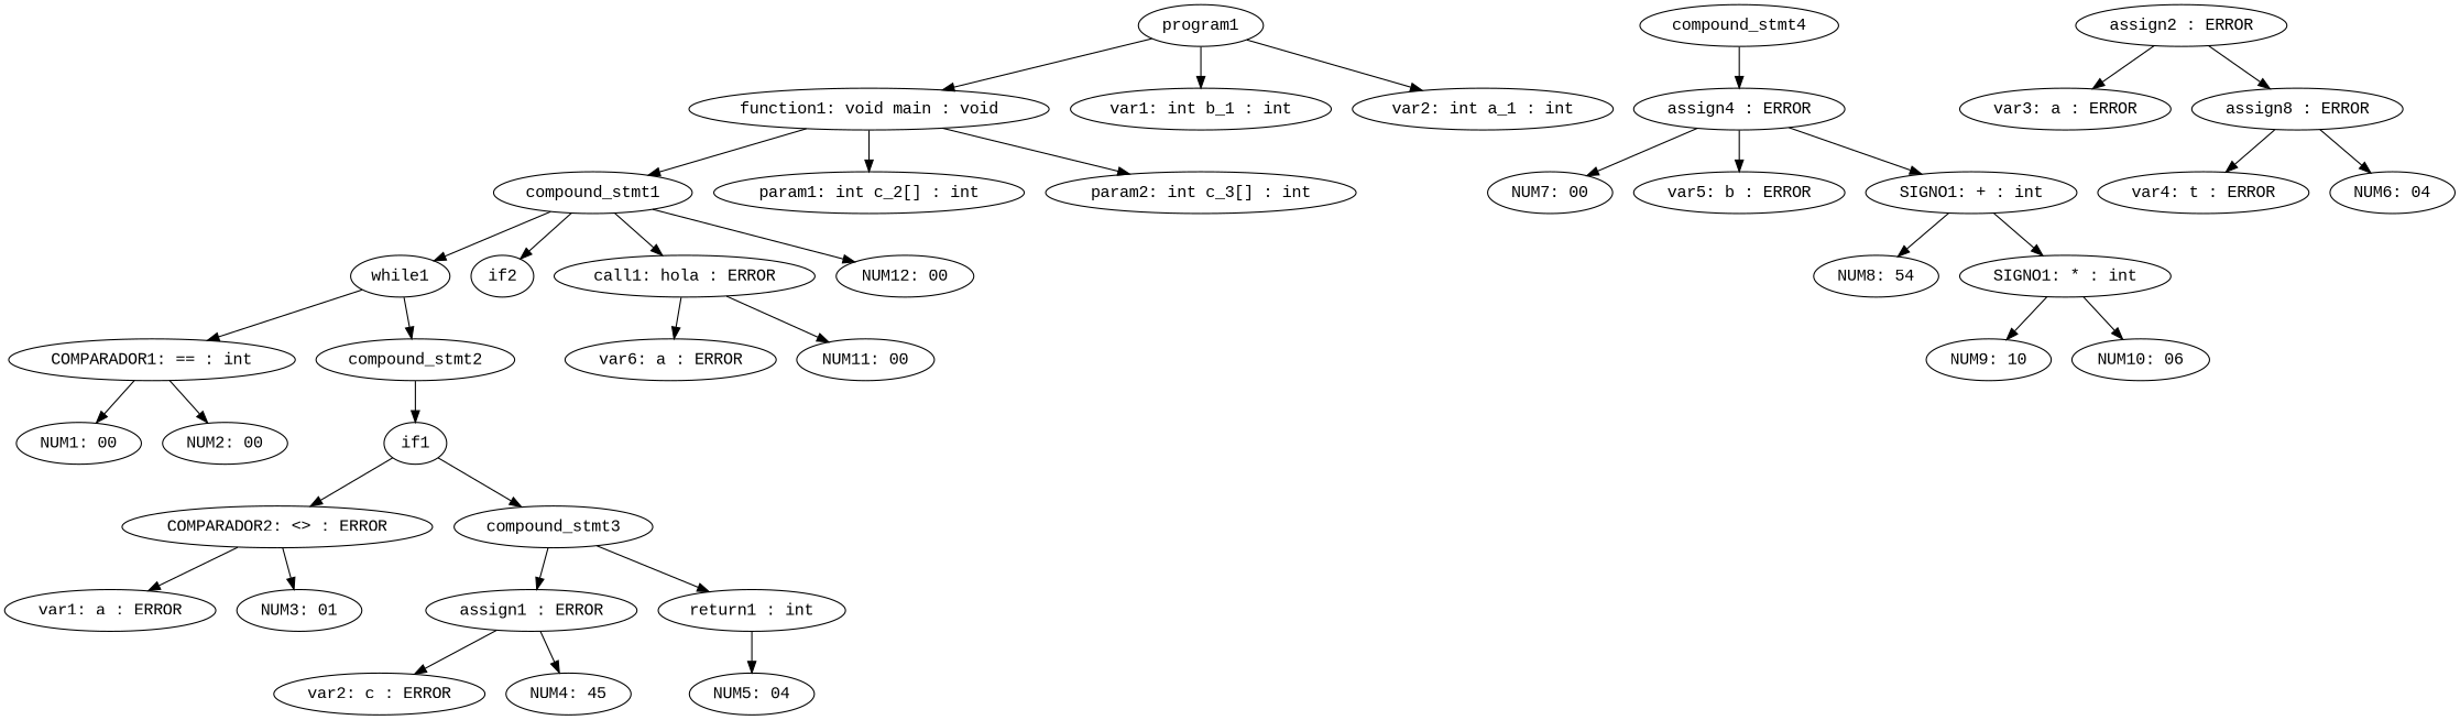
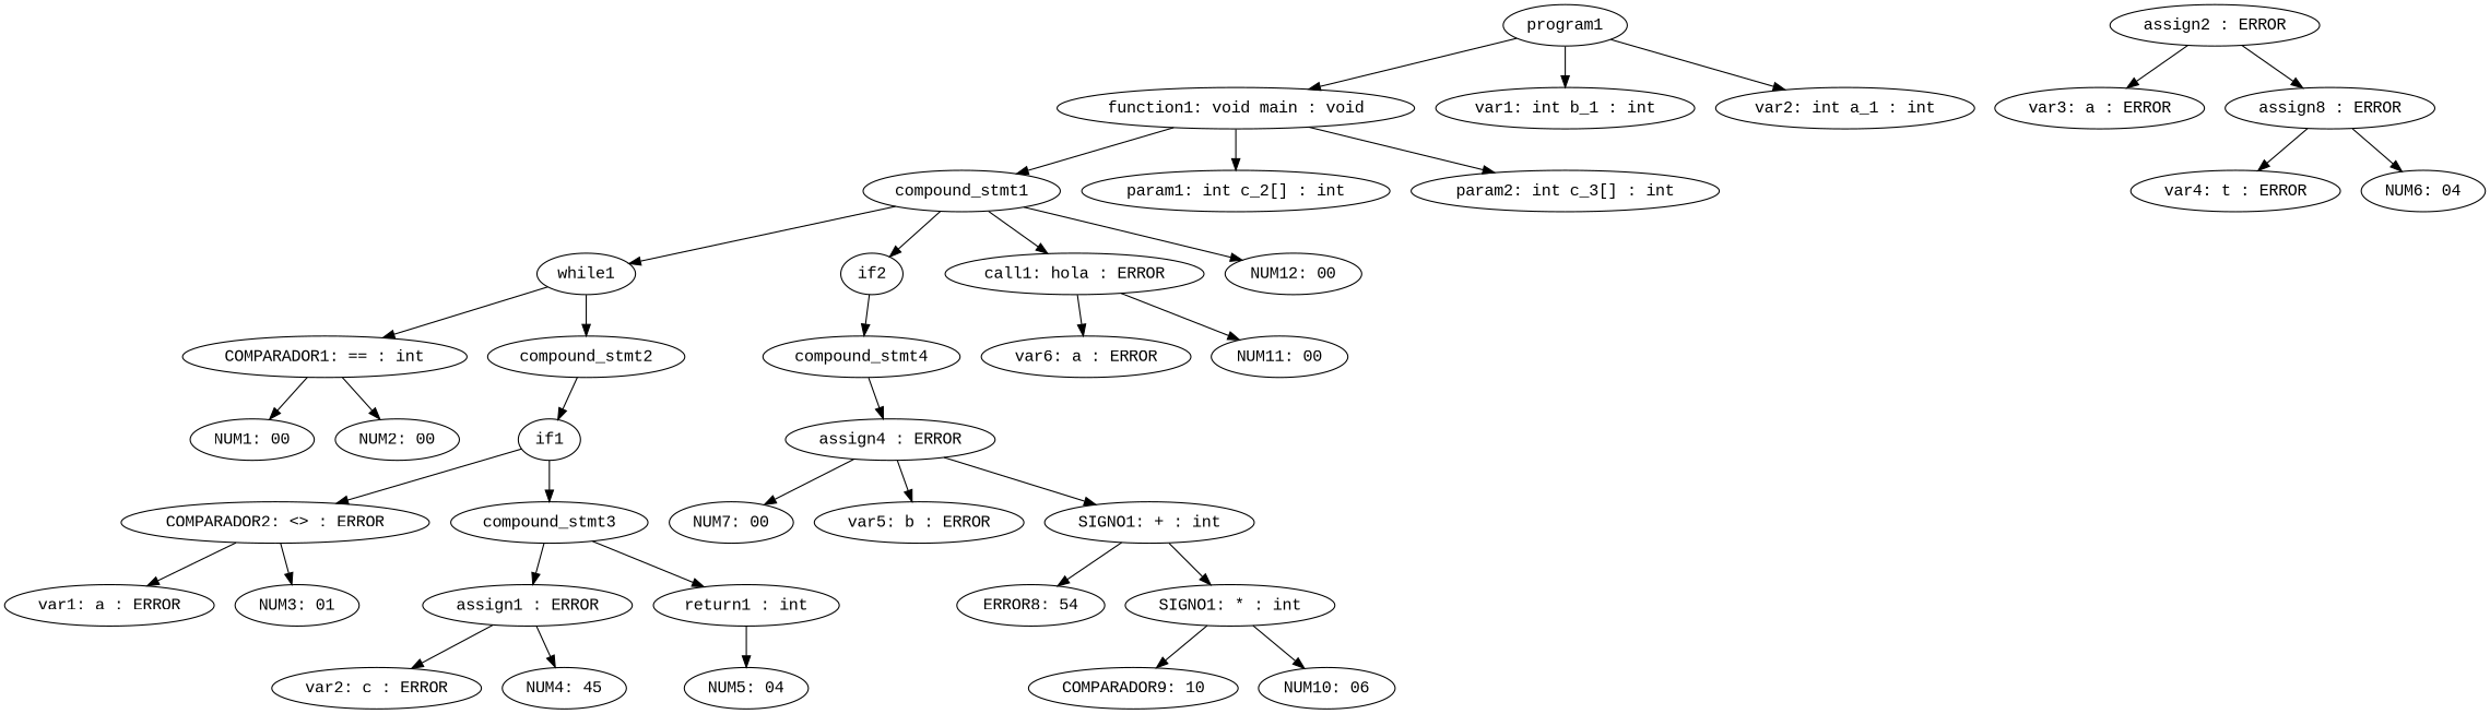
  digraph {
    fontname="Liberation Mono"
    node [fontname="Liberation Mono"]
    edge [fontname="Liberation Mono"]
    program1
    "function1: void main : void"
    "var1: int b_1 : int"
    "var2: int a_1 : int"
    compound_stmt1
    "param1: int c_2[] : int"
    "param2: int c_3[] : int"
    while1
    if2
    "call1: hola : ERROR"
    "NUM12: 00"
    "COMPARADOR1: == : int"
    compound_stmt2
    compound_stmt4
    "var6: a : ERROR"
    "NUM11: 00"
    "NUM1: 00"
    "NUM2: 00"
    if1
    "COMPARADOR2: <> : ERROR"
    compound_stmt3
    "assign2 : ERROR"
    "var3: a : ERROR"
    n24 [label="assign8 : ERROR"]
    "var1: a : ERROR"
    "NUM3: 01"
    "assign1 : ERROR"
    "return1 : int"
    "var2: c : ERROR"
    "NUM4: 45"
    "NUM5: 04"
    "var4: t : ERROR"
    "NUM6: 04"
    "assign4 : ERROR"
    "NUM7: 00"
    "var5: b : ERROR"
    "SIGNO1: + : int"
-   "NUM8: 54"
+   "NUM8: 54" [label="ERROR8: 54"]
    "SIGNO1: * : int"
-   "NUM9: 10"
+   "NUM9: 10" [label="COMPARADOR9: 10"]
    n41 [label="NUM10: 06"]
    program1 -> "function1: void main : void"
    program1 -> "var1: int b_1 : int"
    program1 -> "var2: int a_1 : int"
    "function1: void main : void" -> compound_stmt1
    "function1: void main : void" -> "param1: int c_2[] : int"
    "function1: void main : void" -> "param2: int c_3[] : int"
    compound_stmt1 -> while1
    compound_stmt1 -> if2
    compound_stmt1 -> "call1: hola : ERROR"
    compound_stmt1 -> "NUM12: 00"
    while1 -> "COMPARADOR1: == : int"
    while1 -> compound_stmt2
+   if2 -> compound_stmt4
    "call1: hola : ERROR" -> "var6: a : ERROR"
    "call1: hola : ERROR" -> "NUM11: 00"
    "COMPARADOR1: == : int" -> "NUM1: 00"
    "COMPARADOR1: == : int" -> "NUM2: 00"
    compound_stmt2 -> if1
    compound_stmt4 -> "assign4 : ERROR"
    if1 -> "COMPARADOR2: <> : ERROR"
    if1 -> compound_stmt3
    "COMPARADOR2: <> : ERROR" -> "var1: a : ERROR"
    "COMPARADOR2: <> : ERROR" -> "NUM3: 01"
    compound_stmt3 -> "assign1 : ERROR"
    compound_stmt3 -> "return1 : int"
    "assign2 : ERROR" -> "var3: a : ERROR"
    "assign2 : ERROR" -> n24
    n24 -> "var4: t : ERROR"
    n24 -> "NUM6: 04"
    "assign1 : ERROR" -> "var2: c : ERROR"
    "assign1 : ERROR" -> "NUM4: 45"
    "return1 : int" -> "NUM5: 04"
    "assign4 : ERROR" -> "NUM7: 00"
    "assign4 : ERROR" -> "var5: b : ERROR"
    "assign4 : ERROR" -> "SIGNO1: + : int"
    "SIGNO1: + : int" -> "NUM8: 54"
    "SIGNO1: + : int" -> "SIGNO1: * : int"
    "SIGNO1: * : int" -> "NUM9: 10"
    "SIGNO1: * : int" -> n41
  }
